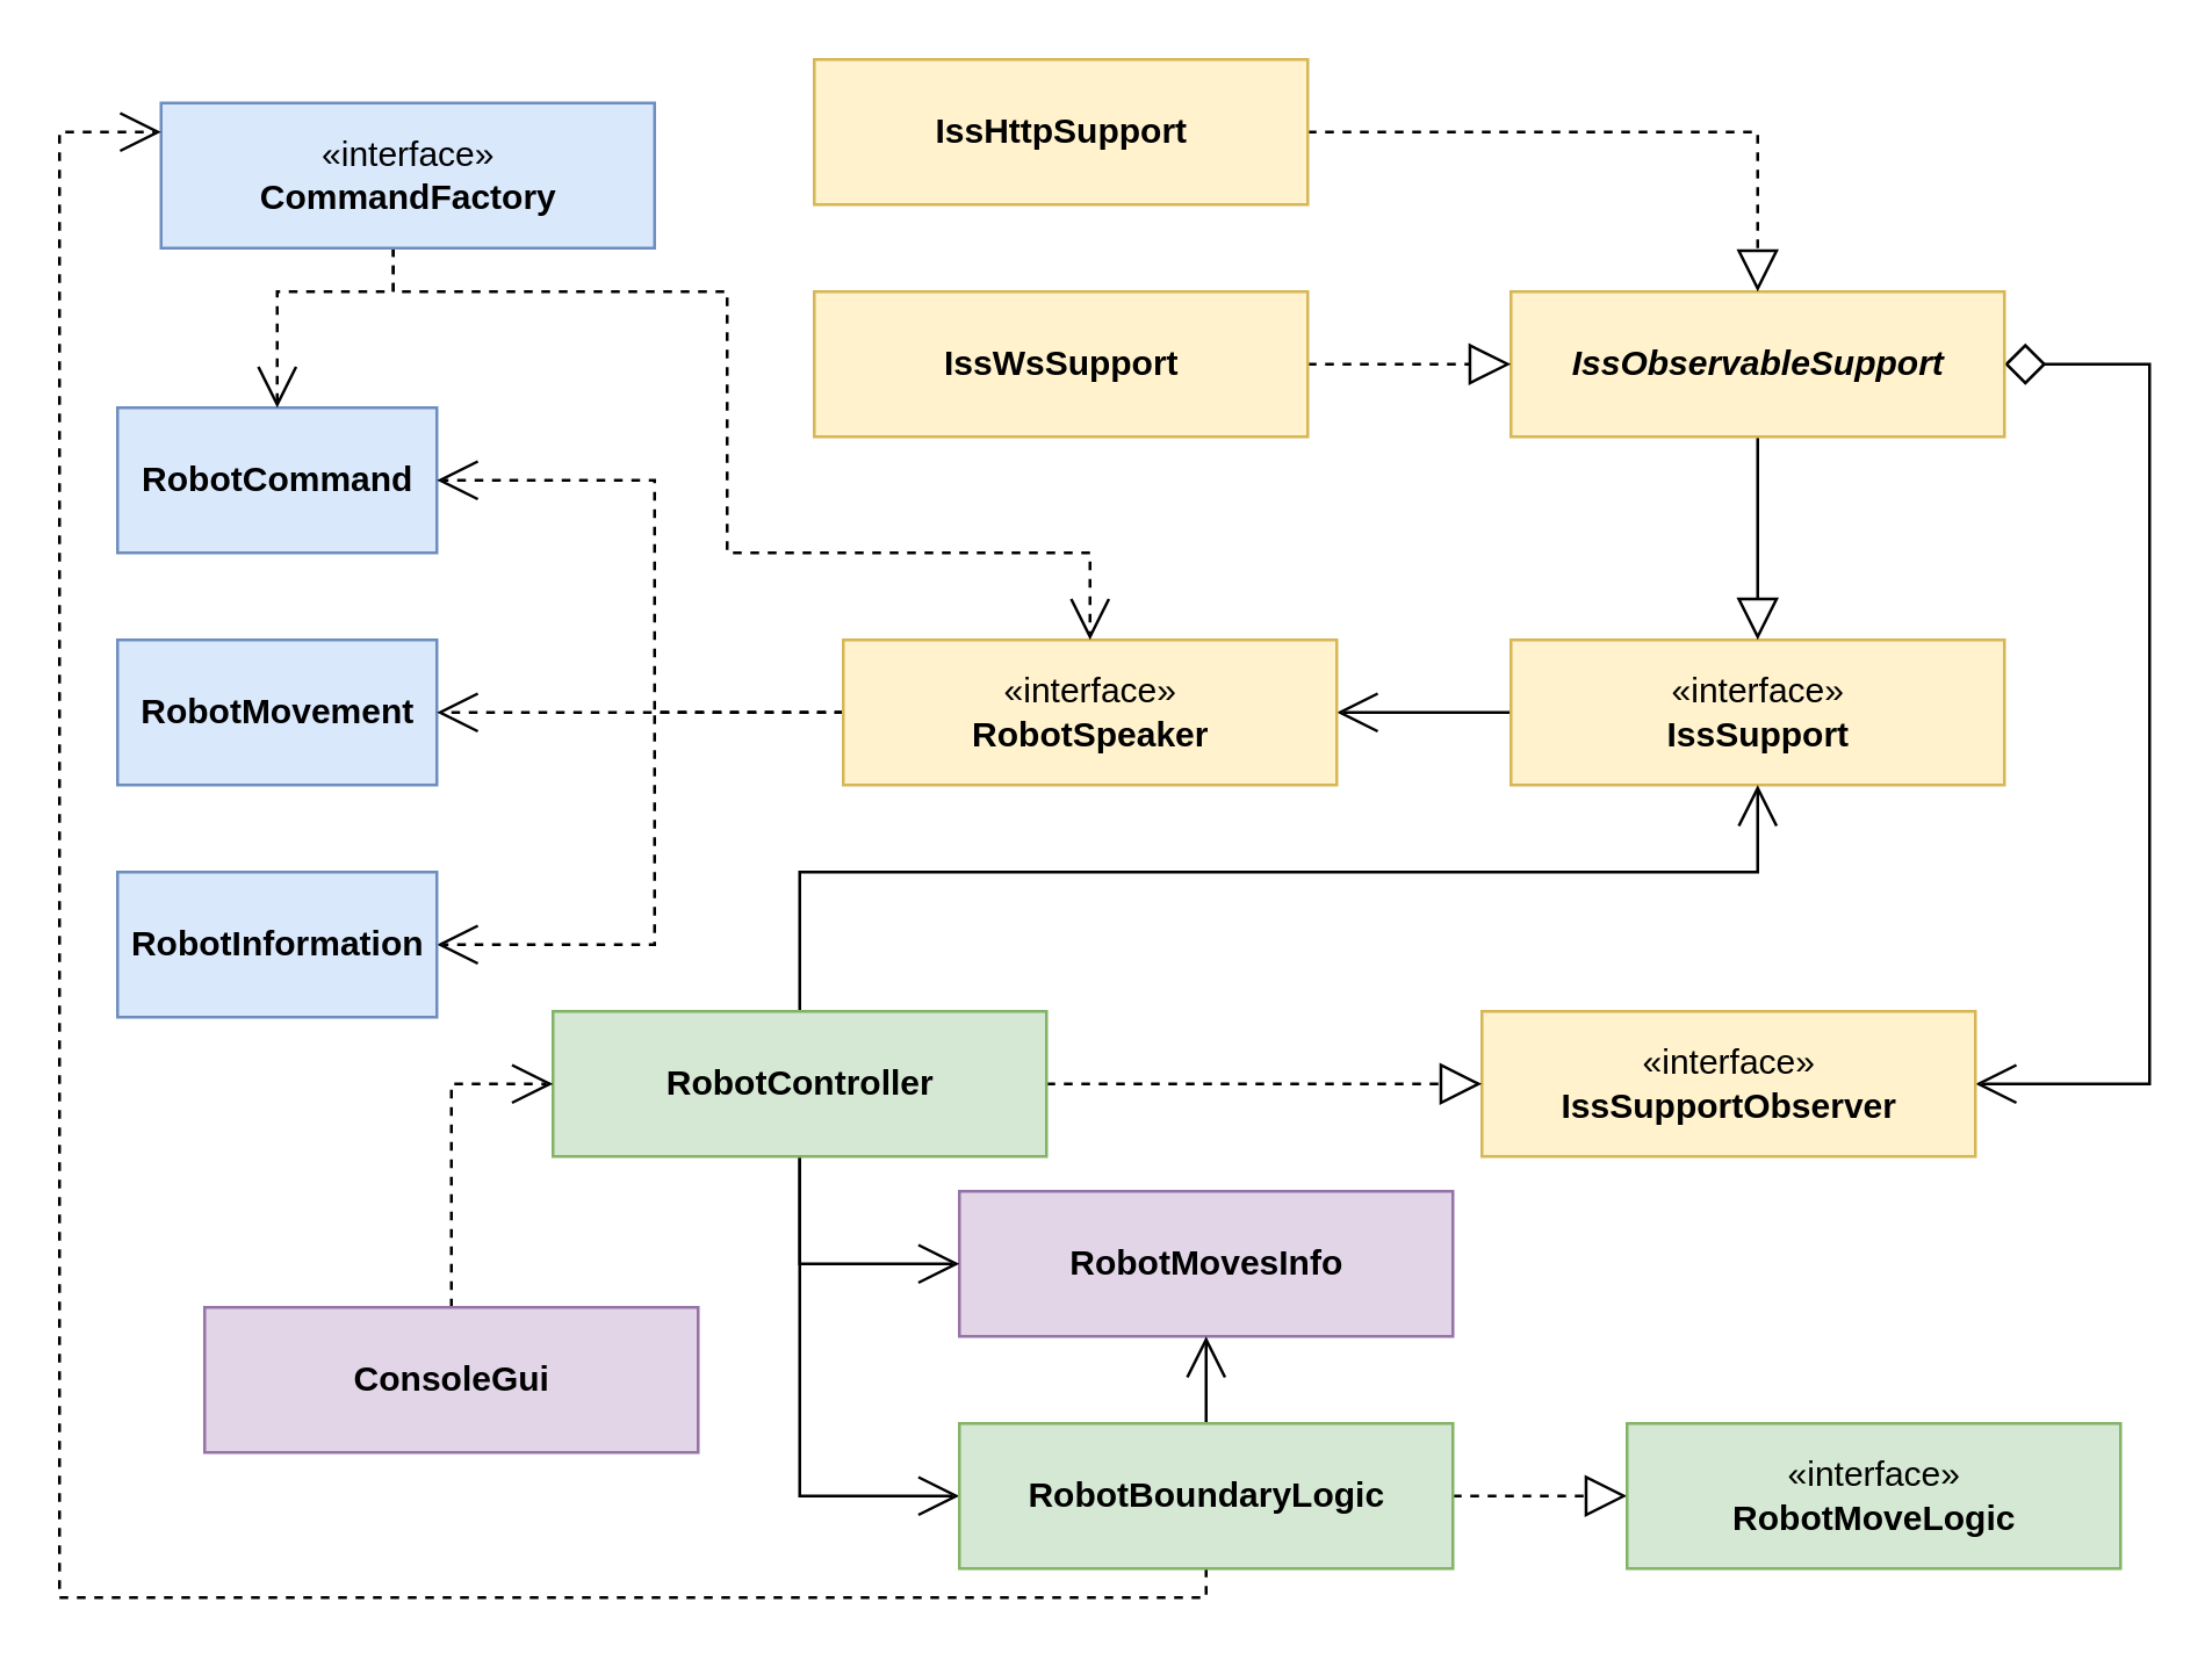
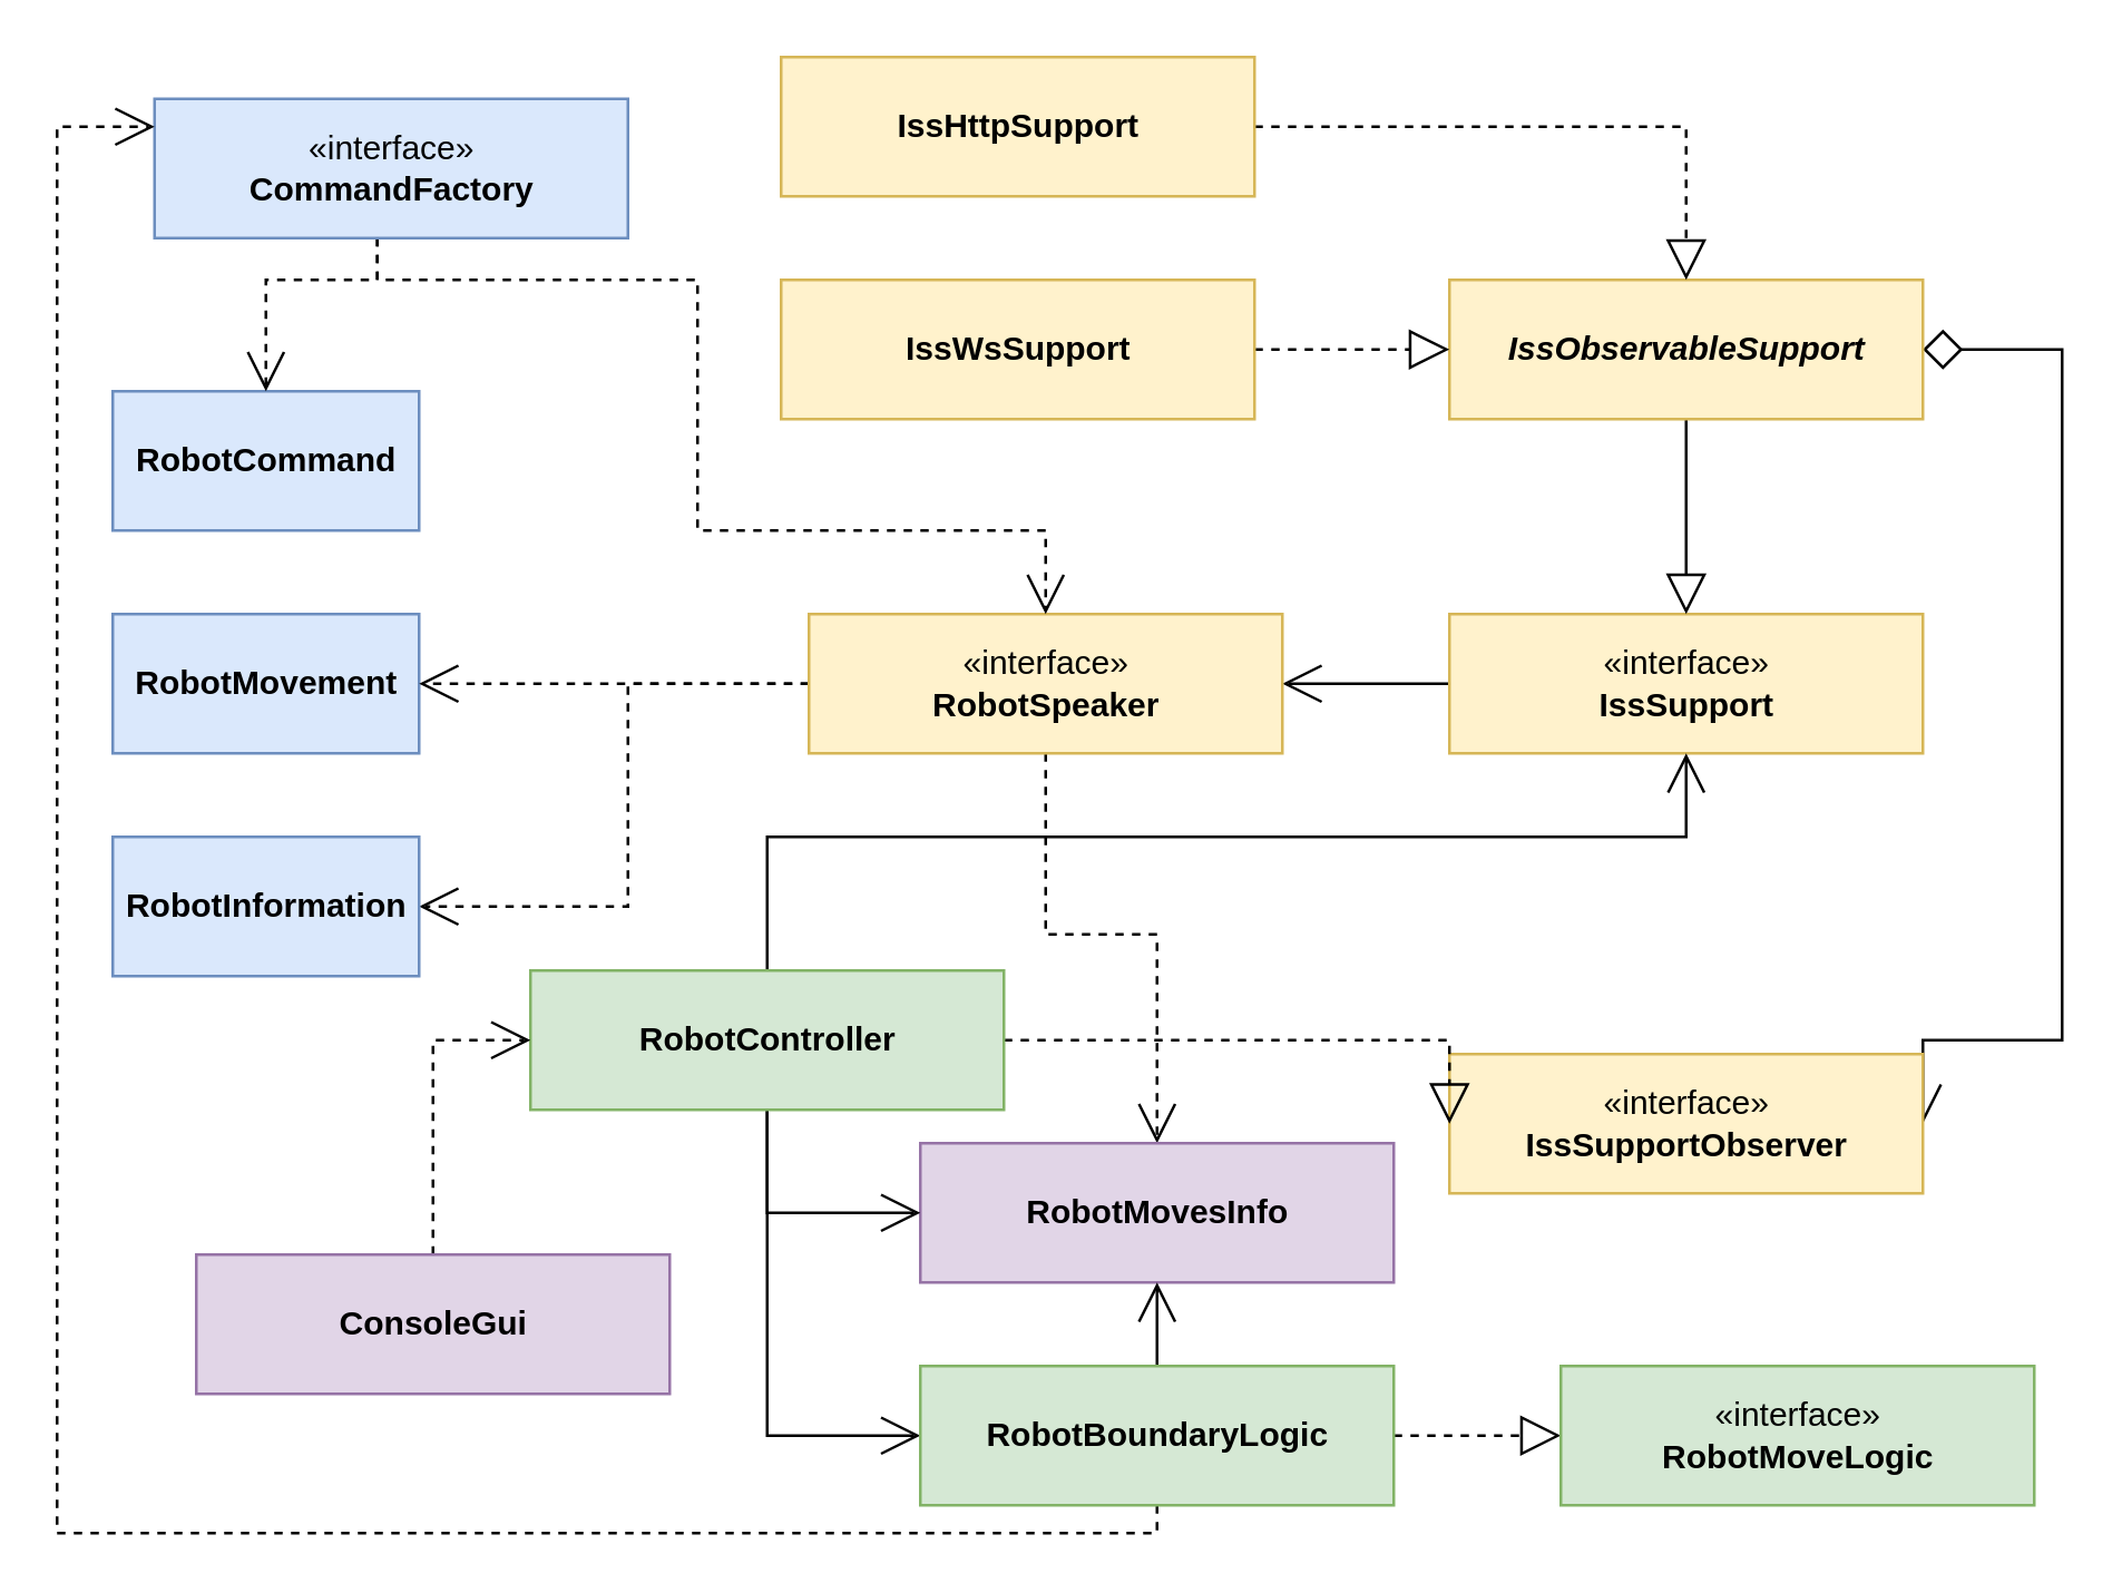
  <mxCell id="0" />
  <mxCell id="1" parent="0" />
  <mxCell id="2" value="&lt;b&gt;RobotCommand&lt;/b&gt;" style="html=1;fillColor=#dae8fc;strokeColor=#6c8ebf;" parent="1" vertex="1"><mxGeometry x="40" y="140" width="110" height="50" as="geometry" /></mxCell>
  <mxCell id="3" value="&lt;b&gt;RobotMovement&lt;/b&gt;" style="html=1;fillColor=#dae8fc;strokeColor=#6c8ebf;" parent="1" vertex="1"><mxGeometry x="40" y="220" width="110" height="50" as="geometry" /></mxCell>
  <mxCell id="4" style="edgeStyle=orthogonalEdgeStyle;rounded=0;orthogonalLoop=1;jettySize=auto;html=1;endArrow=open;endFill=0;endSize=12;entryX=1;entryY=0.5;entryDx=0;entryDy=0;" parent="1" source="5" target="9" edge="1"><mxGeometry relative="1" as="geometry"><mxPoint x="430" y="245" as="targetPoint" /></mxGeometry></mxCell>
  <mxCell id="5" value="«interface»&lt;br&gt;&lt;b&gt;IssSupport&lt;/b&gt;" style="html=1;fillColor=#fff2cc;strokeColor=#d6b656;" parent="1" vertex="1"><mxGeometry x="520" y="220" width="170" height="50" as="geometry" /></mxCell>
- <mxCell id="6" style="edgeStyle=orthogonalEdgeStyle;rounded=0;orthogonalLoop=1;jettySize=auto;html=1;dashed=1;endArrow=open;endFill=0;strokeWidth=1;endSize=12;entryX=1;entryY=0.5;entryDx=0;entryDy=0;" parent="1" source="9" target="2" edge="1"><mxGeometry relative="1" as="geometry" /></mxCell>
+ <mxCell id="6" style="edgeStyle=orthogonalEdgeStyle;rounded=0;orthogonalLoop=1;jettySize=auto;html=1;dashed=1;endArrow=open;endFill=0;strokeWidth=1;endSize=12;" parent="1" source="9" target="19" edge="1"><mxGeometry relative="1" as="geometry" /></mxCell>
  <mxCell id="7" style="edgeStyle=orthogonalEdgeStyle;rounded=0;orthogonalLoop=1;jettySize=auto;html=1;dashed=1;endArrow=open;endFill=0;endSize=12;" parent="1" source="9" target="3" edge="1"><mxGeometry relative="1" as="geometry" /></mxCell>
  <mxCell id="8" style="edgeStyle=orthogonalEdgeStyle;rounded=0;orthogonalLoop=1;jettySize=auto;html=1;entryX=1;entryY=0.5;entryDx=0;entryDy=0;endArrow=open;endFill=0;endSize=12;strokeWidth=1;dashed=1;" parent="1" source="9" target="18" edge="1"><mxGeometry relative="1" as="geometry" /></mxCell>
  <mxCell id="9" value="«interface»&lt;br&gt;&lt;b&gt;RobotSpeaker&lt;/b&gt;" style="html=1;fillColor=#fff2cc;strokeColor=#d6b656;" parent="1" vertex="1"><mxGeometry x="290" y="220" width="170" height="50" as="geometry" /></mxCell>
  <mxCell id="10" style="edgeStyle=orthogonalEdgeStyle;rounded=0;orthogonalLoop=1;jettySize=auto;html=1;endArrow=block;endFill=0;endSize=12;" parent="1" source="12" target="5" edge="1"><mxGeometry relative="1" as="geometry" /></mxCell>
  <mxCell id="11" style="edgeStyle=orthogonalEdgeStyle;rounded=0;orthogonalLoop=1;jettySize=auto;html=1;endArrow=open;endFill=0;endSize=12;strokeWidth=1;entryX=1;entryY=0.5;entryDx=0;entryDy=0;startArrow=diamond;startFill=0;startSize=12;" parent="1" source="12" target="17" edge="1"><mxGeometry relative="1" as="geometry"><mxPoint x="430" y="145" as="targetPoint" /><Array as="points"><mxPoint x="740" y="125" /><mxPoint x="740" y="373" /></Array></mxGeometry></mxCell>
  <mxCell id="12" value="&lt;b&gt;&lt;i&gt;IssObservableSupport&lt;/i&gt;&lt;/b&gt;" style="html=1;fillColor=#fff2cc;strokeColor=#d6b656;" parent="1" vertex="1"><mxGeometry x="520" y="100" width="170" height="50" as="geometry" /></mxCell>
  <mxCell id="13" style="edgeStyle=orthogonalEdgeStyle;rounded=0;orthogonalLoop=1;jettySize=auto;html=1;entryX=0.5;entryY=0;entryDx=0;entryDy=0;endArrow=block;endFill=0;endSize=12;strokeWidth=1;dashed=1;exitX=1;exitY=0.5;exitDx=0;exitDy=0;" parent="1" source="14" target="12" edge="1"><mxGeometry relative="1" as="geometry"><Array as="points"><mxPoint x="605" y="45" /></Array></mxGeometry></mxCell>
  <mxCell id="14" value="&lt;b&gt;IssHttpSupport&lt;/b&gt;" style="html=1;fillColor=#fff2cc;strokeColor=#d6b656;" parent="1" vertex="1"><mxGeometry x="280" y="20" width="170" height="50" as="geometry" /></mxCell>
  <mxCell id="15" style="edgeStyle=orthogonalEdgeStyle;rounded=0;orthogonalLoop=1;jettySize=auto;html=1;dashed=1;endArrow=block;endFill=0;endSize=12;strokeWidth=1;exitX=1;exitY=0.5;exitDx=0;exitDy=0;entryX=0;entryY=0.5;entryDx=0;entryDy=0;" parent="1" source="16" target="12" edge="1"><mxGeometry relative="1" as="geometry"><Array as="points"><mxPoint x="490" y="125" /><mxPoint x="490" y="125" /></Array></mxGeometry></mxCell>
  <mxCell id="16" value="&lt;b&gt;IssWsSupport&lt;/b&gt;" style="html=1;fillColor=#fff2cc;strokeColor=#d6b656;" parent="1" vertex="1"><mxGeometry x="280" y="100" width="170" height="50" as="geometry" /></mxCell>
- <mxCell id="17" value="«interface»&lt;br&gt;&lt;b&gt;IssSupportObserver&lt;/b&gt;" style="html=1;fillColor=#fff2cc;strokeColor=#d6b656;" parent="1" vertex="1"><mxGeometry x="510" y="348" width="170" height="50" as="geometry" /></mxCell>
+ <mxCell id="17" value="«interface»&lt;br&gt;&lt;b&gt;IssSupportObserver&lt;/b&gt;" style="html=1;fillColor=#fff2cc;strokeColor=#d6b656;" parent="1" vertex="1"><mxGeometry x="520" y="378" width="170" height="50" as="geometry" /></mxCell>
  <mxCell id="18" value="&lt;b&gt;RobotInformation&lt;/b&gt;" style="html=1;fillColor=#dae8fc;strokeColor=#6c8ebf;" parent="1" vertex="1"><mxGeometry x="40" y="300" width="110" height="50" as="geometry" /></mxCell>
  <mxCell id="19" value="&lt;b&gt;RobotMovesInfo&lt;/b&gt;" style="html=1;fillColor=#e1d5e7;strokeColor=#9673a6;" parent="1" vertex="1"><mxGeometry x="330" y="410" width="170" height="50" as="geometry" /></mxCell>
  <mxCell id="20" style="edgeStyle=orthogonalEdgeStyle;rounded=0;orthogonalLoop=1;jettySize=auto;html=1;endArrow=open;endFill=0;endSize=12;strokeWidth=1;dashed=1;" parent="1" source="22" target="2" edge="1"><mxGeometry relative="1" as="geometry"><Array as="points"><mxPoint x="135" y="100" /><mxPoint x="95" y="100" /></Array></mxGeometry></mxCell>
  <mxCell id="21" style="edgeStyle=orthogonalEdgeStyle;rounded=0;orthogonalLoop=1;jettySize=auto;html=1;dashed=1;endArrow=open;endFill=0;endSize=12;strokeWidth=1;" parent="1" source="22" target="9" edge="1"><mxGeometry relative="1" as="geometry"><Array as="points"><mxPoint x="135" y="100" /><mxPoint x="250" y="100" /><mxPoint x="250" y="190" /><mxPoint x="375" y="190" /></Array></mxGeometry></mxCell>
  <mxCell id="22" value="«interface»&lt;br&gt;&lt;b&gt;CommandFactory&lt;/b&gt;" style="html=1;fillColor=#dae8fc;strokeColor=#6c8ebf;" parent="1" vertex="1"><mxGeometry x="55" y="35" width="170" height="50" as="geometry" /></mxCell>
  <mxCell id="23" style="edgeStyle=orthogonalEdgeStyle;rounded=0;orthogonalLoop=1;jettySize=auto;html=1;endArrow=open;endFill=0;endSize=12;strokeWidth=1;exitX=0.5;exitY=0;exitDx=0;exitDy=0;" parent="1" source="27" target="5" edge="1"><mxGeometry relative="1" as="geometry"><Array as="points"><mxPoint x="275" y="300" /><mxPoint x="605" y="300" /></Array></mxGeometry></mxCell>
  <mxCell id="24" style="edgeStyle=orthogonalEdgeStyle;rounded=0;orthogonalLoop=1;jettySize=auto;html=1;startArrow=none;startFill=0;startSize=12;endArrow=open;endFill=0;endSize=12;strokeWidth=1;exitX=0.5;exitY=1;exitDx=0;exitDy=0;" parent="1" source="27" target="33" edge="1"><mxGeometry relative="1" as="geometry"><Array as="points"><mxPoint x="275" y="515" /></Array></mxGeometry></mxCell>
  <mxCell id="25" style="edgeStyle=orthogonalEdgeStyle;rounded=0;orthogonalLoop=1;jettySize=auto;html=1;dashed=1;startSize=12;endArrow=block;endFill=0;endSize=12;entryX=0;entryY=0.5;entryDx=0;entryDy=0;" edge="1" parent="1" source="27" target="17"><mxGeometry relative="1" as="geometry"><mxPoint x="510" y="350" as="targetPoint" /><Array as="points"><mxPoint x="390" y="373" /><mxPoint x="390" y="373" /></Array></mxGeometry></mxCell>
  <mxCell id="26" style="edgeStyle=orthogonalEdgeStyle;rounded=0;orthogonalLoop=1;jettySize=auto;html=1;exitX=0.5;exitY=1;exitDx=0;exitDy=0;entryX=0;entryY=0.5;entryDx=0;entryDy=0;startSize=12;endArrow=open;endFill=0;endSize=12;" edge="1" parent="1" source="27" target="19"><mxGeometry relative="1" as="geometry"><Array as="points"><mxPoint x="275" y="435" /></Array></mxGeometry></mxCell>
  <mxCell id="27" value="&lt;b&gt;RobotController&lt;/b&gt;" style="html=1;fillColor=#d5e8d4;strokeColor=#82b366;" parent="1" vertex="1"><mxGeometry x="190" y="348" width="170" height="50" as="geometry" /></mxCell>
  <mxCell id="28" style="edgeStyle=orthogonalEdgeStyle;rounded=0;orthogonalLoop=1;jettySize=auto;html=1;dashed=1;endArrow=open;endFill=0;endSize=12;strokeWidth=1;entryX=0;entryY=0.5;entryDx=0;entryDy=0;" parent="1" source="29" target="27" edge="1"><mxGeometry relative="1" as="geometry"><mxPoint x="150" y="373" as="targetPoint" /></mxGeometry></mxCell>
  <mxCell id="29" value="&lt;b&gt;ConsoleGui&lt;/b&gt;" style="html=1;fillColor=#e1d5e7;strokeColor=#9673a6;" parent="1" vertex="1"><mxGeometry x="70" y="450" width="170" height="50" as="geometry" /></mxCell>
  <mxCell id="30" style="edgeStyle=orthogonalEdgeStyle;rounded=0;orthogonalLoop=1;jettySize=auto;html=1;dashed=1;startArrow=none;startFill=0;startSize=12;endArrow=open;endFill=0;endSize=12;strokeWidth=1;" parent="1" source="33" target="22" edge="1"><mxGeometry relative="1" as="geometry"><Array as="points"><mxPoint x="415" y="550" /><mxPoint x="20" y="550" /><mxPoint x="20" y="45" /></Array></mxGeometry></mxCell>
  <mxCell id="31" style="edgeStyle=orthogonalEdgeStyle;rounded=0;orthogonalLoop=1;jettySize=auto;html=1;endArrow=block;endFill=0;dashed=1;startSize=12;endSize=12;" edge="1" parent="1" source="33" target="34"><mxGeometry relative="1" as="geometry" /></mxCell>
  <mxCell id="32" style="edgeStyle=orthogonalEdgeStyle;rounded=0;orthogonalLoop=1;jettySize=auto;html=1;startSize=12;endArrow=open;endFill=0;endSize=12;" edge="1" parent="1" source="33" target="19"><mxGeometry relative="1" as="geometry" /></mxCell>
  <mxCell id="33" value="&lt;b&gt;RobotBoundaryLogic&lt;/b&gt;" style="html=1;fillColor=#d5e8d4;strokeColor=#82b366;" parent="1" vertex="1"><mxGeometry x="330" y="490" width="170" height="50" as="geometry" /></mxCell>
  <mxCell id="34" value="«interface»&lt;br&gt;&lt;b&gt;RobotMoveLogic&lt;/b&gt;" style="html=1;fillColor=#d5e8d4;strokeColor=#82b366;" vertex="1" parent="1"><mxGeometry x="560" y="490" width="170" height="50" as="geometry" /></mxCell>
